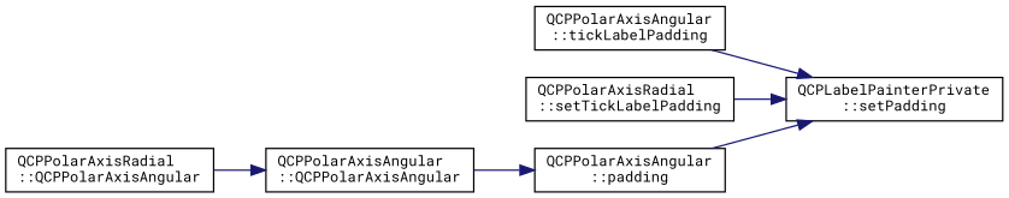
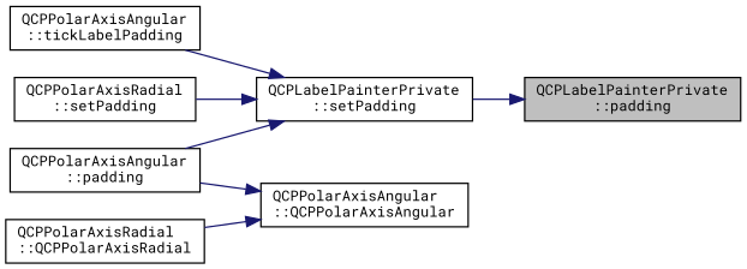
  digraph {
    fontname="Roboto Mono"
    rankdir=RL
    node [color=black fillcolor=white fontname="Roboto Mono" fontsize=10 shape=record style=filled]
    edge [color=midnightblue dir=back fontname="Roboto Mono" fontsize=10 labelfontname=Helvetica labelfontsize=10 style=solid]
+   n1 [fillcolor=grey75 fontcolor=black height=0.2 label="QCPLabelPainterPrivate\l::padding" width=0.4]
    n2 [height=0.2 label="QCPLabelPainterPrivate\l::setPadding" width=0.4]
    n3 [height=0.2 label="QCPPolarAxisAngular\l::tickLabelPadding" width=0.4]
-   n4 [height=0.2 label="QCPPolarAxisRadial\l::setTickLabelPadding" width=0.4]
+   n4 [height=0.2 label="QCPPolarAxisRadial\l::setPadding" width=0.4]
    n5 [height=0.2 label="QCPPolarAxisAngular\l::padding" width=0.4]
    n6 [height=0.2 label="QCPPolarAxisAngular\l::QCPPolarAxisAngular" width=0.4]
-   n7 [height=0.2 label="QCPPolarAxisRadial\l::QCPPolarAxisAngular" width=0.4]
+   n7 [height=0.2 label="QCPPolarAxisRadial\l::QCPPolarAxisRadial" width=0.4]
+   n1 -> n2
    n2 -> n3
    n2 -> n4
    n2 -> n5
-   n5 -> n6
+   n6 -> n5
    n6 -> n7
  }
